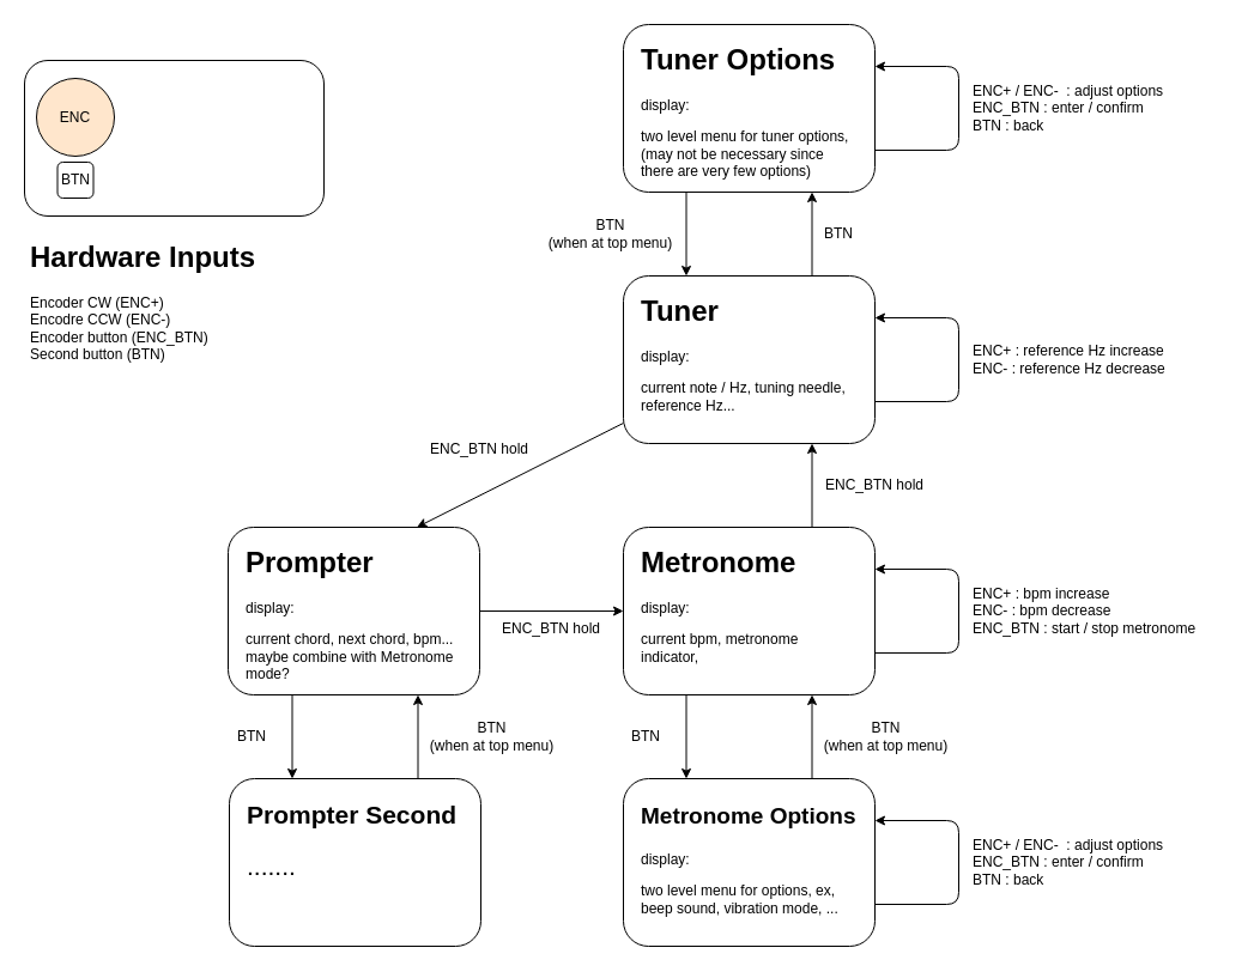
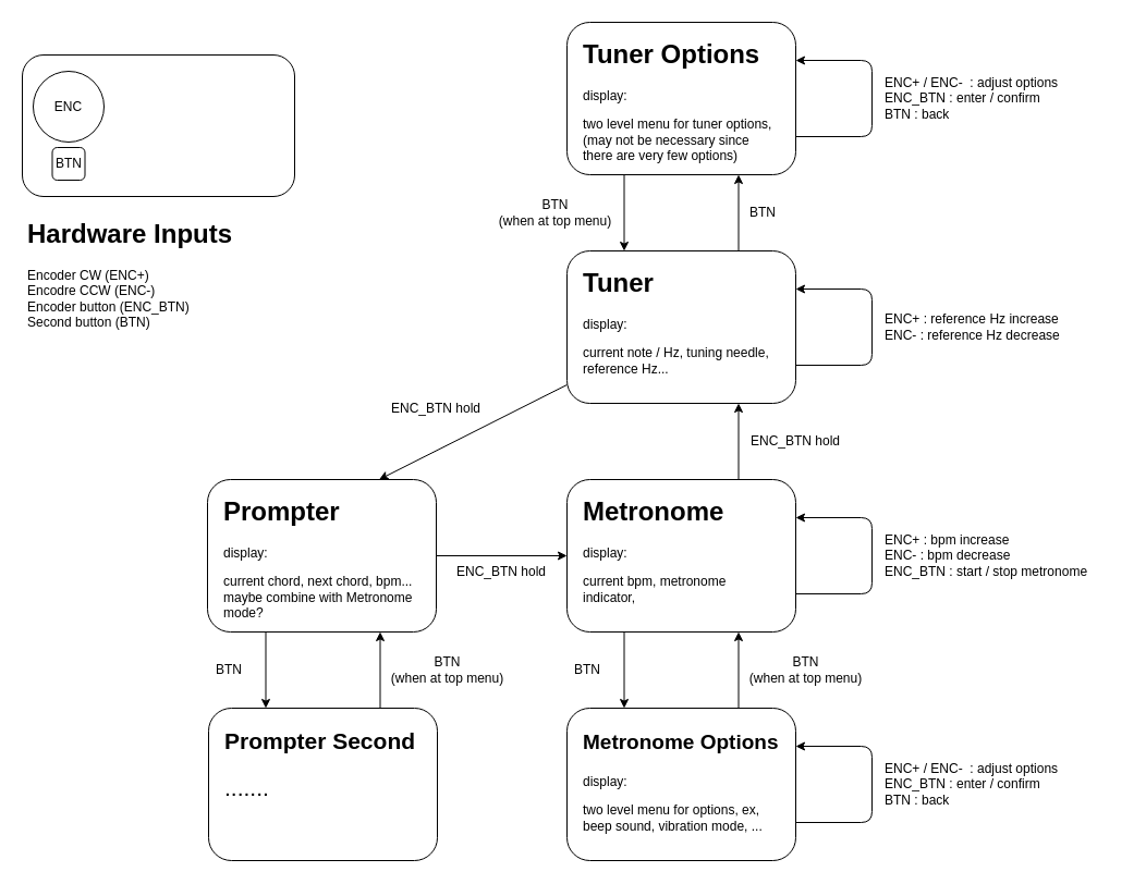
  <mxCell id="0" />
  <mxCell id="1" parent="0" />
  <mxCell id="2" value="" style="rounded=1;whiteSpace=wrap;html=1;" parent="1" vertex="1"><mxGeometry x="20" y="50" width="250" height="130" as="geometry" /></mxCell>
- <mxCell id="3" value="ENC" style="ellipse;whiteSpace=wrap;html=1;aspect=fixed;fillColor=#ffe6cc;" parent="1" vertex="1"><mxGeometry x="30" y="65" width="65" height="65" as="geometry" /></mxCell>
+ <mxCell id="3" value="ENC" style="ellipse;whiteSpace=wrap;html=1;aspect=fixed;" parent="1" vertex="1"><mxGeometry x="30" y="65" width="65" height="65" as="geometry" /></mxCell>
  <mxCell id="4" value="BTN" style="rounded=1;whiteSpace=wrap;html=1;" parent="1" vertex="1"><mxGeometry x="47.5" y="135" width="30" height="30" as="geometry" /></mxCell>
  <mxCell id="5" value="&lt;h1&gt;Hardware Inputs&lt;/h1&gt;&lt;div&gt;Encoder CW (ENC+)&lt;/div&gt;&lt;div&gt;Encodre CCW (ENC-)&lt;/div&gt;&lt;div&gt;Encoder button (ENC_BTN)&lt;/div&gt;&lt;div&gt;Second button (BTN)&lt;/div&gt;" style="text;html=1;strokeColor=none;fillColor=none;spacing=5;spacingTop=-20;whiteSpace=wrap;overflow=hidden;rounded=0;" vertex="1" parent="1"><mxGeometry x="20" y="195" width="230" height="120" as="geometry" /></mxCell>
  <mxCell id="6" style="edgeStyle=none;html=1;entryX=0.75;entryY=0;entryDx=0;entryDy=0;" edge="1" parent="1" source="7" target="25"><mxGeometry relative="1" as="geometry" /></mxCell>
  <mxCell id="7" value="" style="rounded=1;whiteSpace=wrap;html=1;" vertex="1" parent="1"><mxGeometry x="520" y="230" width="210" height="140" as="geometry" /></mxCell>
  <mxCell id="8" value="&lt;h1&gt;Tuner&lt;/h1&gt;&lt;p&gt;&lt;span style=&quot;background-color: initial;&quot;&gt;display:&amp;nbsp;&lt;/span&gt;&lt;/p&gt;&lt;p&gt;&lt;span style=&quot;background-color: initial;&quot;&gt;current note / Hz, tuning needle, reference Hz...&lt;/span&gt;&lt;br&gt;&lt;/p&gt;" style="text;html=1;strokeColor=none;fillColor=none;spacing=5;spacingTop=-20;whiteSpace=wrap;overflow=hidden;rounded=0;" vertex="1" parent="1"><mxGeometry x="530" y="240" width="190" height="120" as="geometry" /></mxCell>
  <mxCell id="9" value="" style="rounded=1;whiteSpace=wrap;html=1;" vertex="1" parent="1"><mxGeometry x="520" y="20" width="210" height="140" as="geometry" /></mxCell>
  <mxCell id="10" value="&lt;h1&gt;Tuner Options&lt;/h1&gt;&lt;p&gt;&lt;span style=&quot;background-color: initial;&quot;&gt;display:&amp;nbsp;&lt;/span&gt;&lt;/p&gt;&lt;p&gt;two level menu for tuner options, (may not be necessary since there are very few options)&lt;/p&gt;" style="text;html=1;strokeColor=none;fillColor=none;spacing=5;spacingTop=-20;whiteSpace=wrap;overflow=hidden;rounded=0;" vertex="1" parent="1"><mxGeometry x="530" y="30" width="190" height="120" as="geometry" /></mxCell>
  <mxCell id="11" value="" style="endArrow=classic;html=1;exitX=0.75;exitY=0;exitDx=0;exitDy=0;entryX=0.75;entryY=1;entryDx=0;entryDy=0;" edge="1" parent="1" source="7" target="9"><mxGeometry width="50" height="50" relative="1" as="geometry"><mxPoint x="840" y="215" as="sourcePoint" /><mxPoint x="890" y="165" as="targetPoint" /></mxGeometry></mxCell>
  <mxCell id="12" value="BTN" style="text;html=1;strokeColor=none;fillColor=none;align=center;verticalAlign=middle;whiteSpace=wrap;rounded=0;" vertex="1" parent="1"><mxGeometry x="670" y="180" width="60" height="30" as="geometry" /></mxCell>
  <mxCell id="13" value="" style="endArrow=classic;html=1;exitX=0.25;exitY=1;exitDx=0;exitDy=0;entryX=0.25;entryY=0;entryDx=0;entryDy=0;" edge="1" parent="1" source="9" target="7"><mxGeometry width="50" height="50" relative="1" as="geometry"><mxPoint x="710" y="270" as="sourcePoint" /><mxPoint x="760" y="220" as="targetPoint" /></mxGeometry></mxCell>
  <mxCell id="14" value="BTN&lt;br&gt;(when at top menu)" style="text;html=1;strokeColor=none;fillColor=none;align=center;verticalAlign=middle;whiteSpace=wrap;rounded=0;" vertex="1" parent="1"><mxGeometry x="450" y="180" width="119" height="30" as="geometry" /></mxCell>
  <mxCell id="15" value="" style="endArrow=classic;html=1;exitX=1;exitY=0.75;exitDx=0;exitDy=0;entryX=1;entryY=0.25;entryDx=0;entryDy=0;" edge="1" parent="1" source="9" target="9"><mxGeometry width="50" height="50" relative="1" as="geometry"><mxPoint x="750" y="120" as="sourcePoint" /><mxPoint x="800" y="70" as="targetPoint" /><Array as="points"><mxPoint x="800" y="125" /><mxPoint x="800" y="55" /></Array></mxGeometry></mxCell>
  <mxCell id="16" value="" style="rounded=1;whiteSpace=wrap;html=1;" vertex="1" parent="1"><mxGeometry x="520" y="440" width="210" height="140" as="geometry" /></mxCell>
  <mxCell id="17" value="&lt;h1&gt;Metronome&lt;/h1&gt;&lt;p&gt;&lt;span style=&quot;background-color: initial;&quot;&gt;display:&amp;nbsp;&lt;/span&gt;&lt;/p&gt;&lt;p&gt;&lt;span style=&quot;background-color: initial;&quot;&gt;current bpm, metronome indicator,&amp;nbsp;&lt;/span&gt;&lt;br&gt;&lt;/p&gt;" style="text;html=1;strokeColor=none;fillColor=none;spacing=5;spacingTop=-20;whiteSpace=wrap;overflow=hidden;rounded=0;" vertex="1" parent="1"><mxGeometry x="530" y="450" width="190" height="120" as="geometry" /></mxCell>
  <mxCell id="18" value="" style="endArrow=classic;html=1;exitX=1;exitY=0.75;exitDx=0;exitDy=0;entryX=1;entryY=0.25;entryDx=0;entryDy=0;" edge="1" parent="1"><mxGeometry width="50" height="50" relative="1" as="geometry"><mxPoint x="730" y="545" as="sourcePoint" /><mxPoint x="730" y="475" as="targetPoint" /><Array as="points"><mxPoint x="800" y="545" /><mxPoint x="800" y="475" /></Array></mxGeometry></mxCell>
  <mxCell id="19" value="ENC+ : bpm increase&lt;br&gt;ENC- : bpm decrease&lt;br&gt;ENC_BTN : start / stop metronome" style="text;html=1;strokeColor=none;fillColor=none;align=left;verticalAlign=middle;whiteSpace=wrap;rounded=0;" vertex="1" parent="1"><mxGeometry x="810" y="495" width="220" height="30" as="geometry" /></mxCell>
  <mxCell id="20" value="" style="endArrow=classic;html=1;exitX=0.75;exitY=0;exitDx=0;exitDy=0;entryX=0.75;entryY=1;entryDx=0;entryDy=0;" edge="1" parent="1"><mxGeometry width="50" height="50" relative="1" as="geometry"><mxPoint x="677.5" y="440" as="sourcePoint" /><mxPoint x="677.5" y="370" as="targetPoint" /></mxGeometry></mxCell>
  <mxCell id="21" value="ENC_BTN hold" style="text;html=1;strokeColor=none;fillColor=none;align=center;verticalAlign=middle;whiteSpace=wrap;rounded=0;" vertex="1" parent="1"><mxGeometry x="680" y="390" width="100" height="30" as="geometry" /></mxCell>
  <mxCell id="22" value="" style="endArrow=classic;html=1;exitX=1;exitY=0.75;exitDx=0;exitDy=0;entryX=1;entryY=0.25;entryDx=0;entryDy=0;" edge="1" parent="1"><mxGeometry width="50" height="50" relative="1" as="geometry"><mxPoint x="730" y="335" as="sourcePoint" /><mxPoint x="730" y="265" as="targetPoint" /><Array as="points"><mxPoint x="800" y="335" /><mxPoint x="800" y="265" /></Array></mxGeometry></mxCell>
  <mxCell id="23" value="ENC+ : reference Hz increase&lt;br&gt;ENC- : reference Hz decrease" style="text;html=1;strokeColor=none;fillColor=none;align=left;verticalAlign=middle;whiteSpace=wrap;rounded=0;" vertex="1" parent="1"><mxGeometry x="810" y="285" width="220" height="30" as="geometry" /></mxCell>
  <mxCell id="24" style="edgeStyle=none;html=1;entryX=0;entryY=0.5;entryDx=0;entryDy=0;" edge="1" parent="1" source="25" target="16"><mxGeometry relative="1" as="geometry" /></mxCell>
  <mxCell id="25" value="" style="rounded=1;whiteSpace=wrap;html=1;" vertex="1" parent="1"><mxGeometry x="190" y="440" width="210" height="140" as="geometry" /></mxCell>
  <mxCell id="26" value="&lt;h1&gt;Prompter&lt;/h1&gt;&lt;p&gt;&lt;span style=&quot;background-color: initial;&quot;&gt;display:&amp;nbsp;&lt;/span&gt;&lt;/p&gt;&lt;p&gt;&lt;span style=&quot;background-color: initial;&quot;&gt;current chord, next chord, bpm...&lt;br&gt;&lt;/span&gt;maybe combine with Metronome mode?&lt;/p&gt;" style="text;html=1;strokeColor=none;fillColor=none;spacing=5;spacingTop=-20;whiteSpace=wrap;overflow=hidden;rounded=0;" vertex="1" parent="1"><mxGeometry x="200" y="450" width="190" height="120" as="geometry" /></mxCell>
  <mxCell id="27" value="ENC_BTN hold" style="text;html=1;strokeColor=none;fillColor=none;align=center;verticalAlign=middle;whiteSpace=wrap;rounded=0;" vertex="1" parent="1"><mxGeometry x="410" y="510" width="100" height="30" as="geometry" /></mxCell>
  <mxCell id="28" value="ENC_BTN hold" style="text;html=1;strokeColor=none;fillColor=none;align=center;verticalAlign=middle;whiteSpace=wrap;rounded=0;" vertex="1" parent="1"><mxGeometry x="350" y="360" width="100" height="30" as="geometry" /></mxCell>
  <mxCell id="29" value="" style="rounded=1;whiteSpace=wrap;html=1;" vertex="1" parent="1"><mxGeometry x="520" y="650" width="210" height="140" as="geometry" /></mxCell>
  <mxCell id="30" value="&lt;h1&gt;&lt;font style=&quot;font-size: 19px;&quot;&gt;Metronome Options&lt;/font&gt;&lt;/h1&gt;&lt;p&gt;&lt;span style=&quot;background-color: initial;&quot;&gt;display:&amp;nbsp;&lt;/span&gt;&lt;/p&gt;&lt;p&gt;two level menu for options, ex, beep sound, vibration mode, ...&lt;/p&gt;" style="text;html=1;strokeColor=none;fillColor=none;spacing=5;spacingTop=-20;whiteSpace=wrap;overflow=hidden;rounded=0;" vertex="1" parent="1"><mxGeometry x="530" y="660" width="190" height="120" as="geometry" /></mxCell>
  <mxCell id="31" value="" style="endArrow=classic;html=1;exitX=1;exitY=0.75;exitDx=0;exitDy=0;entryX=1;entryY=0.25;entryDx=0;entryDy=0;" edge="1" parent="1" source="29" target="29"><mxGeometry width="50" height="50" relative="1" as="geometry"><mxPoint x="750" y="750" as="sourcePoint" /><mxPoint x="800" y="700" as="targetPoint" /><Array as="points"><mxPoint x="800" y="755" /><mxPoint x="800" y="685" /></Array></mxGeometry></mxCell>
  <mxCell id="32" value="&lt;div style=&quot;&quot;&gt;&lt;span style=&quot;background-color: initial;&quot;&gt;ENC+ / ENC-&amp;nbsp; : adjust options&lt;/span&gt;&lt;/div&gt;&lt;div style=&quot;&quot;&gt;&lt;span style=&quot;background-color: initial;&quot;&gt;ENC_BTN : enter / confirm&lt;/span&gt;&lt;/div&gt;&lt;div style=&quot;&quot;&gt;&lt;span style=&quot;background-color: initial;&quot;&gt;BTN : back&lt;/span&gt;&lt;/div&gt;" style="text;html=1;strokeColor=none;fillColor=none;align=left;verticalAlign=middle;whiteSpace=wrap;rounded=0;" vertex="1" parent="1"><mxGeometry x="810" y="705" width="200" height="30" as="geometry" /></mxCell>
  <mxCell id="33" value="" style="endArrow=classic;html=1;exitX=0.75;exitY=0;exitDx=0;exitDy=0;entryX=0.75;entryY=1;entryDx=0;entryDy=0;" edge="1" parent="1"><mxGeometry width="50" height="50" relative="1" as="geometry"><mxPoint x="677.5" y="650" as="sourcePoint" /><mxPoint x="677.5" y="580" as="targetPoint" /></mxGeometry></mxCell>
  <mxCell id="34" value="BTN" style="text;html=1;strokeColor=none;fillColor=none;align=center;verticalAlign=middle;whiteSpace=wrap;rounded=0;" vertex="1" parent="1"><mxGeometry x="509" y="600" width="60" height="30" as="geometry" /></mxCell>
  <mxCell id="35" value="" style="endArrow=classic;html=1;exitX=0.25;exitY=1;exitDx=0;exitDy=0;entryX=0.25;entryY=0;entryDx=0;entryDy=0;" edge="1" parent="1"><mxGeometry width="50" height="50" relative="1" as="geometry"><mxPoint x="572.5" y="580" as="sourcePoint" /><mxPoint x="572.5" y="650" as="targetPoint" /></mxGeometry></mxCell>
  <mxCell id="36" value="BTN&lt;br&gt;(when at top menu)" style="text;html=1;strokeColor=none;fillColor=none;align=center;verticalAlign=middle;whiteSpace=wrap;rounded=0;" vertex="1" parent="1"><mxGeometry x="680" y="600" width="119" height="30" as="geometry" /></mxCell>
  <mxCell id="37" value="&lt;div style=&quot;&quot;&gt;&lt;span style=&quot;background-color: initial;&quot;&gt;ENC+ / ENC-&amp;nbsp; : adjust options&lt;/span&gt;&lt;/div&gt;&lt;div style=&quot;&quot;&gt;&lt;span style=&quot;background-color: initial;&quot;&gt;ENC_BTN : enter / confirm&lt;/span&gt;&lt;/div&gt;&lt;div style=&quot;&quot;&gt;&lt;span style=&quot;background-color: initial;&quot;&gt;BTN : back&lt;/span&gt;&lt;/div&gt;" style="text;html=1;strokeColor=none;fillColor=none;align=left;verticalAlign=middle;whiteSpace=wrap;rounded=0;" vertex="1" parent="1"><mxGeometry x="810" y="75" width="200" height="30" as="geometry" /></mxCell>
  <mxCell id="38" value="" style="rounded=1;whiteSpace=wrap;html=1;" vertex="1" parent="1"><mxGeometry x="191" y="650" width="210" height="140" as="geometry" /></mxCell>
  <mxCell id="39" value="&lt;h1&gt;&lt;font style=&quot;font-size: 21px;&quot;&gt;Prompter Second&lt;/font&gt;&lt;/h1&gt;&lt;div&gt;&lt;font style=&quot;font-size: 21px;&quot;&gt;.......&lt;/font&gt;&lt;/div&gt;" style="text;html=1;strokeColor=none;fillColor=none;spacing=5;spacingTop=-20;whiteSpace=wrap;overflow=hidden;rounded=0;" vertex="1" parent="1"><mxGeometry x="201" y="660" width="190" height="120" as="geometry" /></mxCell>
  <mxCell id="40" value="" style="endArrow=classic;html=1;exitX=0.75;exitY=0;exitDx=0;exitDy=0;entryX=0.75;entryY=1;entryDx=0;entryDy=0;" edge="1" parent="1"><mxGeometry width="50" height="50" relative="1" as="geometry"><mxPoint x="348.5" y="650" as="sourcePoint" /><mxPoint x="348.5" y="580" as="targetPoint" /></mxGeometry></mxCell>
  <mxCell id="41" value="BTN" style="text;html=1;strokeColor=none;fillColor=none;align=center;verticalAlign=middle;whiteSpace=wrap;rounded=0;" vertex="1" parent="1"><mxGeometry x="180" y="600" width="60" height="30" as="geometry" /></mxCell>
  <mxCell id="42" value="" style="endArrow=classic;html=1;exitX=0.25;exitY=1;exitDx=0;exitDy=0;entryX=0.25;entryY=0;entryDx=0;entryDy=0;" edge="1" parent="1"><mxGeometry width="50" height="50" relative="1" as="geometry"><mxPoint x="243.5" y="580" as="sourcePoint" /><mxPoint x="243.5" y="650" as="targetPoint" /></mxGeometry></mxCell>
  <mxCell id="43" value="BTN&lt;br&gt;(when at top menu)" style="text;html=1;strokeColor=none;fillColor=none;align=center;verticalAlign=middle;whiteSpace=wrap;rounded=0;" vertex="1" parent="1"><mxGeometry x="351" y="600" width="119" height="30" as="geometry" /></mxCell>
